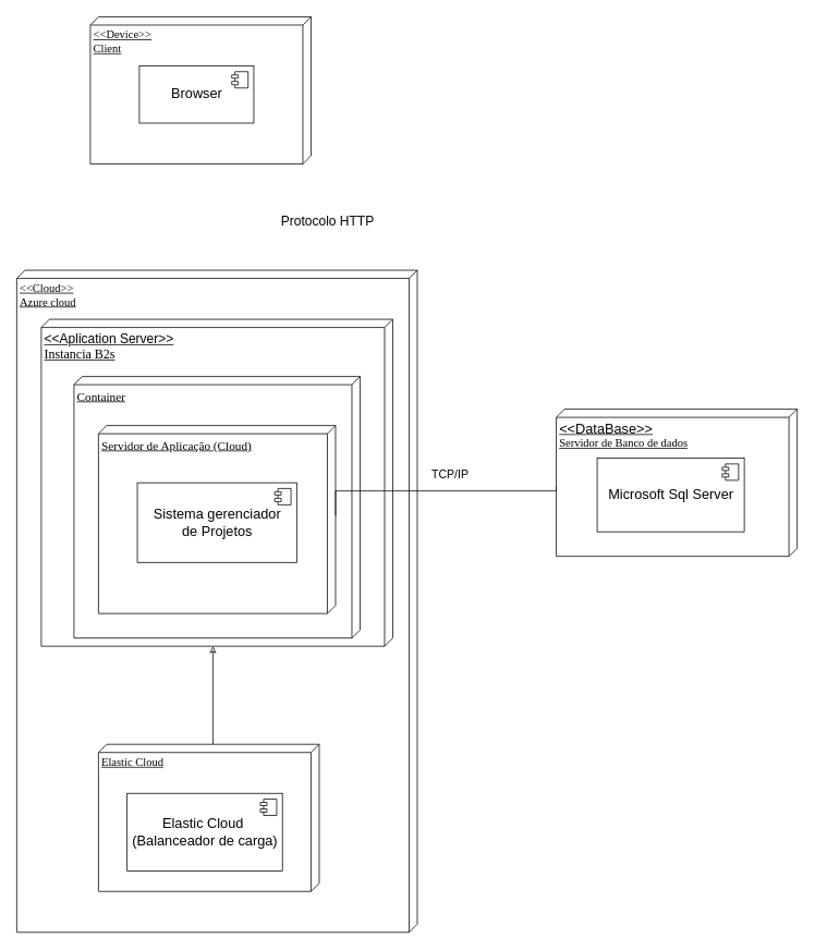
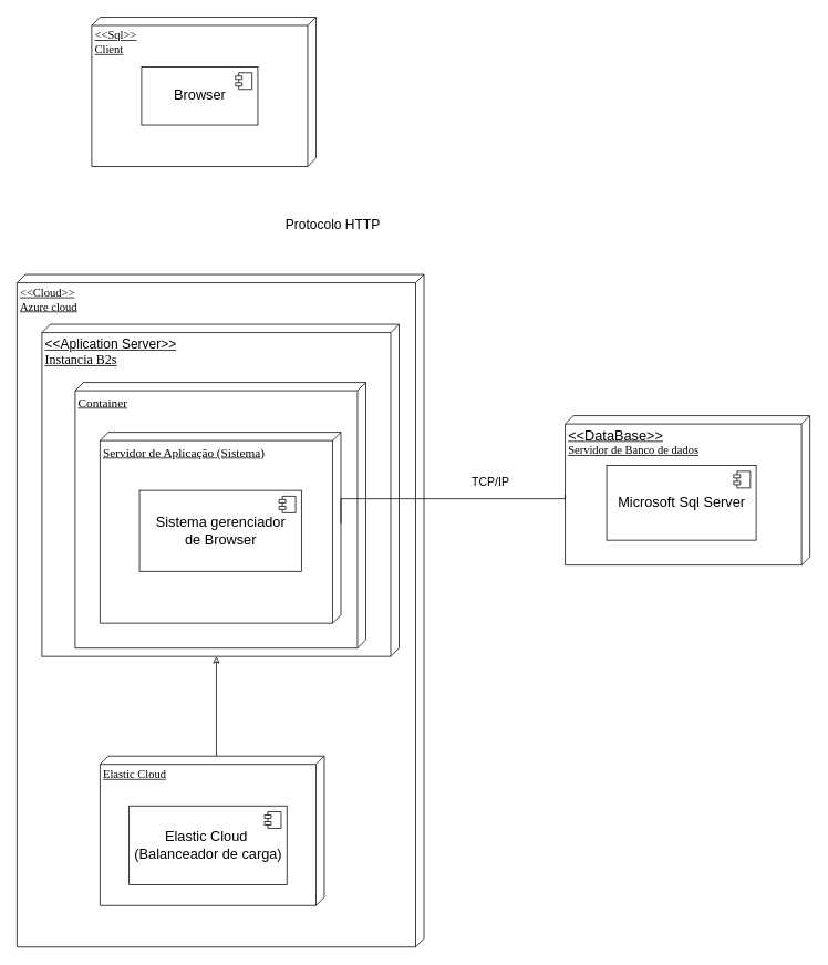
  <mxCell id="0" />
  <mxCell id="1" parent="0" />
- <mxCell id="2" value="&lt;font style=&quot;font-size: 14px&quot;&gt;&amp;lt;&amp;lt;Device&amp;gt;&amp;gt;&lt;br&gt;Client&lt;/font&gt;" style="verticalAlign=top;align=left;spacingTop=8;spacingLeft=2;spacingRight=12;shape=cube;size=10;direction=south;fontStyle=4;html=1;rounded=0;shadow=0;comic=0;labelBackgroundColor=none;strokeWidth=1;fontFamily=Verdana;fontSize=12" parent="1" vertex="1"><mxGeometry x="110" y="20" width="270" height="180" as="geometry" /></mxCell>
+ <mxCell id="2" value="&lt;font style=&quot;font-size: 14px&quot;&gt;&amp;lt;&amp;lt;Sql&amp;gt;&amp;gt;&lt;br&gt;Client&lt;/font&gt;" style="verticalAlign=top;align=left;spacingTop=8;spacingLeft=2;spacingRight=12;shape=cube;size=10;direction=south;fontStyle=4;html=1;rounded=0;shadow=0;comic=0;labelBackgroundColor=none;strokeWidth=1;fontFamily=Verdana;fontSize=12" parent="1" vertex="1"><mxGeometry x="110" y="20" width="270" height="180" as="geometry" /></mxCell>
  <mxCell id="3" value="&lt;font style=&quot;font-size: 14px&quot;&gt;&amp;lt;&amp;lt;Cloud&amp;gt;&amp;gt;&lt;br&gt;Azure cloud&lt;/font&gt;" style="verticalAlign=top;align=left;spacingTop=8;spacingLeft=2;spacingRight=12;shape=cube;size=10;direction=south;fontStyle=4;html=1;rounded=0;shadow=0;comic=0;labelBackgroundColor=none;strokeWidth=1;fontFamily=Verdana;fontSize=12" parent="1" vertex="1"><mxGeometry x="20" y="330" width="490" height="810" as="geometry" /></mxCell>
  <mxCell id="4" value="&lt;font style=&quot;font-size: 17px&quot;&gt;Browser&lt;/font&gt;" style="html=1;dropTarget=0;" vertex="1" parent="1"><mxGeometry x="170" y="80" width="140" height="70" as="geometry" /></mxCell>
  <mxCell id="5" value="" style="shape=module;jettyWidth=8;jettyHeight=4;" vertex="1" parent="4"><mxGeometry x="1" width="20" height="20" relative="1" as="geometry"><mxPoint x="-27" y="7" as="offset" /></mxGeometry></mxCell>
  <mxCell id="6" value="&lt;font style=&quot;font-size: 14px&quot;&gt;&lt;span style=&quot;font-family: &amp;#34;helvetica&amp;#34; ; font-size: 17px ; text-align: center&quot;&gt;&amp;lt;&amp;lt;DataBase&amp;gt;&amp;gt;&lt;/span&gt;&lt;br&gt;Servidor de Banco de dados&lt;/font&gt;" style="verticalAlign=top;align=left;spacingTop=8;spacingLeft=2;spacingRight=12;shape=cube;size=10;direction=south;fontStyle=4;html=1;rounded=0;shadow=0;comic=0;labelBackgroundColor=none;strokeWidth=1;fontFamily=Verdana;fontSize=12" vertex="1" parent="1"><mxGeometry x="680" y="500" width="294.67" height="180" as="geometry" /></mxCell>
  <mxCell id="7" value="&lt;font style=&quot;font-size: 17px&quot;&gt;Microsoft Sql Server&lt;/font&gt;" style="html=1;dropTarget=0;" vertex="1" parent="1"><mxGeometry x="730" y="560" width="180" height="90" as="geometry" /></mxCell>
  <mxCell id="8" value="" style="shape=module;jettyWidth=8;jettyHeight=4;" vertex="1" parent="7"><mxGeometry x="1" width="20" height="20" relative="1" as="geometry"><mxPoint x="-27" y="7" as="offset" /></mxGeometry></mxCell>
  <mxCell id="9" value="Protocolo HTTP" style="text;html=1;align=center;verticalAlign=middle;resizable=0;points=[];autosize=1;strokeColor=none;fillColor=none;fontSize=16;" vertex="1" parent="1"><mxGeometry x="335" y="260" width="130" height="20" as="geometry" /></mxCell>
- <mxCell id="10" value="TCP/IP" style="text;html=1;align=center;verticalAlign=middle;resizable=0;points=[];autosize=1;strokeColor=none;fillColor=none;fontSize=14;" vertex="1" parent="1"><mxGeometry x="520" y="570" width="60" height="20" as="geometry" /></mxCell>
+ <mxCell id="10" value="TCP/IP" style="text;html=1;align=center;verticalAlign=middle;resizable=0;points=[];autosize=1;strokeColor=none;fillColor=none;fontSize=14;" vertex="1" parent="1"><mxGeometry x="560" y="570" width="60" height="20" as="geometry" /></mxCell>
  <mxCell id="11" value="&lt;font style=&quot;font-size: 16px&quot;&gt;&lt;span style=&quot;font-family: &amp;#34;helvetica&amp;#34; ; text-align: center&quot;&gt;&amp;lt;&amp;lt;Aplication Server&amp;gt;&amp;gt;&lt;/span&gt;&lt;br&gt;&lt;font style=&quot;font-size: 16px&quot;&gt;Instancia B2s&lt;/font&gt;&lt;/font&gt;" style="verticalAlign=top;align=left;spacingTop=8;spacingLeft=2;spacingRight=12;shape=cube;size=10;direction=south;fontStyle=4;html=1;rounded=0;shadow=0;comic=0;labelBackgroundColor=none;strokeWidth=1;fontFamily=Verdana;fontSize=12" vertex="1" parent="1"><mxGeometry x="50" y="390" width="430" height="400" as="geometry" /></mxCell>
  <mxCell id="12" value="&lt;font style=&quot;font-size: 15px&quot;&gt;Container&lt;/font&gt;" style="verticalAlign=top;align=left;spacingTop=8;spacingLeft=2;spacingRight=12;shape=cube;size=10;direction=south;fontStyle=4;html=1;rounded=0;shadow=0;comic=0;labelBackgroundColor=none;strokeWidth=1;fontFamily=Verdana;fontSize=17;" vertex="1" parent="1"><mxGeometry x="90" y="460" width="350" height="320" as="geometry" /></mxCell>
- <mxCell id="13" value="&lt;font style=&quot;font-size: 15px&quot;&gt;Servidor de Aplicação (Cloud)&lt;/font&gt;" style="verticalAlign=top;align=left;spacingTop=8;spacingLeft=2;spacingRight=12;shape=cube;size=10;direction=south;fontStyle=4;html=1;rounded=0;shadow=0;comic=0;labelBackgroundColor=none;strokeWidth=1;fontFamily=Verdana;fontSize=17;" parent="1" vertex="1"><mxGeometry x="120" y="520" width="290" height="230" as="geometry" /></mxCell>
- <mxCell id="14" value="&lt;font style=&quot;font-size: 17px&quot;&gt;Sistema gerenciador &lt;br&gt;de Projetos&lt;/font&gt;" style="html=1;dropTarget=0;" vertex="1" parent="1"><mxGeometry x="167.5" y="590" width="195" height="97.5" as="geometry" /></mxCell>
+ <mxCell id="13" value="&lt;font style=&quot;font-size: 15px&quot;&gt;Servidor de Aplicação (Sistema)&lt;/font&gt;" style="verticalAlign=top;align=left;spacingTop=8;spacingLeft=2;spacingRight=12;shape=cube;size=10;direction=south;fontStyle=4;html=1;rounded=0;shadow=0;comic=0;labelBackgroundColor=none;strokeWidth=1;fontFamily=Verdana;fontSize=17;" parent="1" vertex="1"><mxGeometry x="120" y="520" width="290" height="230" as="geometry" /></mxCell>
+ <mxCell id="14" value="&lt;font style=&quot;font-size: 17px&quot;&gt;Sistema gerenciador &lt;br&gt;de Browser&lt;/font&gt;" style="html=1;dropTarget=0;" vertex="1" parent="1"><mxGeometry x="167.5" y="590" width="195" height="97.5" as="geometry" /></mxCell>
  <mxCell id="15" value="" style="shape=module;jettyWidth=8;jettyHeight=4;" vertex="1" parent="14"><mxGeometry x="1" width="20" height="20" relative="1" as="geometry"><mxPoint x="-27" y="7" as="offset" /></mxGeometry></mxCell>
  <mxCell id="16" style="edgeStyle=orthogonalEdgeStyle;rounded=0;orthogonalLoop=1;jettySize=auto;html=1;exitX=0;exitY=0;exitDx=0;exitDy=130;exitPerimeter=0;entryX=0;entryY=0;entryDx=400;entryDy=220;entryPerimeter=0;fontSize=14;endArrow=classic;endFill=0;" edge="1" parent="1" source="17" target="11"><mxGeometry relative="1" as="geometry" /></mxCell>
  <mxCell id="17" value="&lt;span style=&quot;font-size: 14px&quot;&gt;Elastic Cloud&lt;/span&gt;" style="verticalAlign=top;align=left;spacingTop=8;spacingLeft=2;spacingRight=12;shape=cube;size=10;direction=south;fontStyle=4;html=1;rounded=0;shadow=0;comic=0;labelBackgroundColor=none;strokeWidth=1;fontFamily=Verdana;fontSize=12" vertex="1" parent="1"><mxGeometry x="120" y="910" width="270" height="180" as="geometry" /></mxCell>
  <mxCell id="18" value="&lt;font style=&quot;font-size: 17px&quot;&gt;Elastic Cloud&amp;nbsp;&lt;br&gt;(Balanceador de carga)&lt;br&gt;&lt;/font&gt;" style="html=1;dropTarget=0;" vertex="1" parent="1"><mxGeometry x="155" y="970" width="190" height="95" as="geometry" /></mxCell>
  <mxCell id="19" value="" style="shape=module;jettyWidth=8;jettyHeight=4;" vertex="1" parent="18"><mxGeometry x="1" width="20" height="20" relative="1" as="geometry"><mxPoint x="-27" y="7" as="offset" /></mxGeometry></mxCell>
  <mxCell id="20" style="edgeStyle=orthogonalEdgeStyle;rounded=0;orthogonalLoop=1;jettySize=auto;html=1;exitX=0;exitY=0;exitDx=95;exitDy=294.67;exitPerimeter=0;entryX=0;entryY=0;entryDx=110;entryDy=0;entryPerimeter=0;fontSize=16;endArrow=none;endFill=0;" edge="1" parent="1" source="6" target="13"><mxGeometry relative="1" as="geometry"><Array as="points"><mxPoint x="680" y="600" /></Array></mxGeometry></mxCell>
